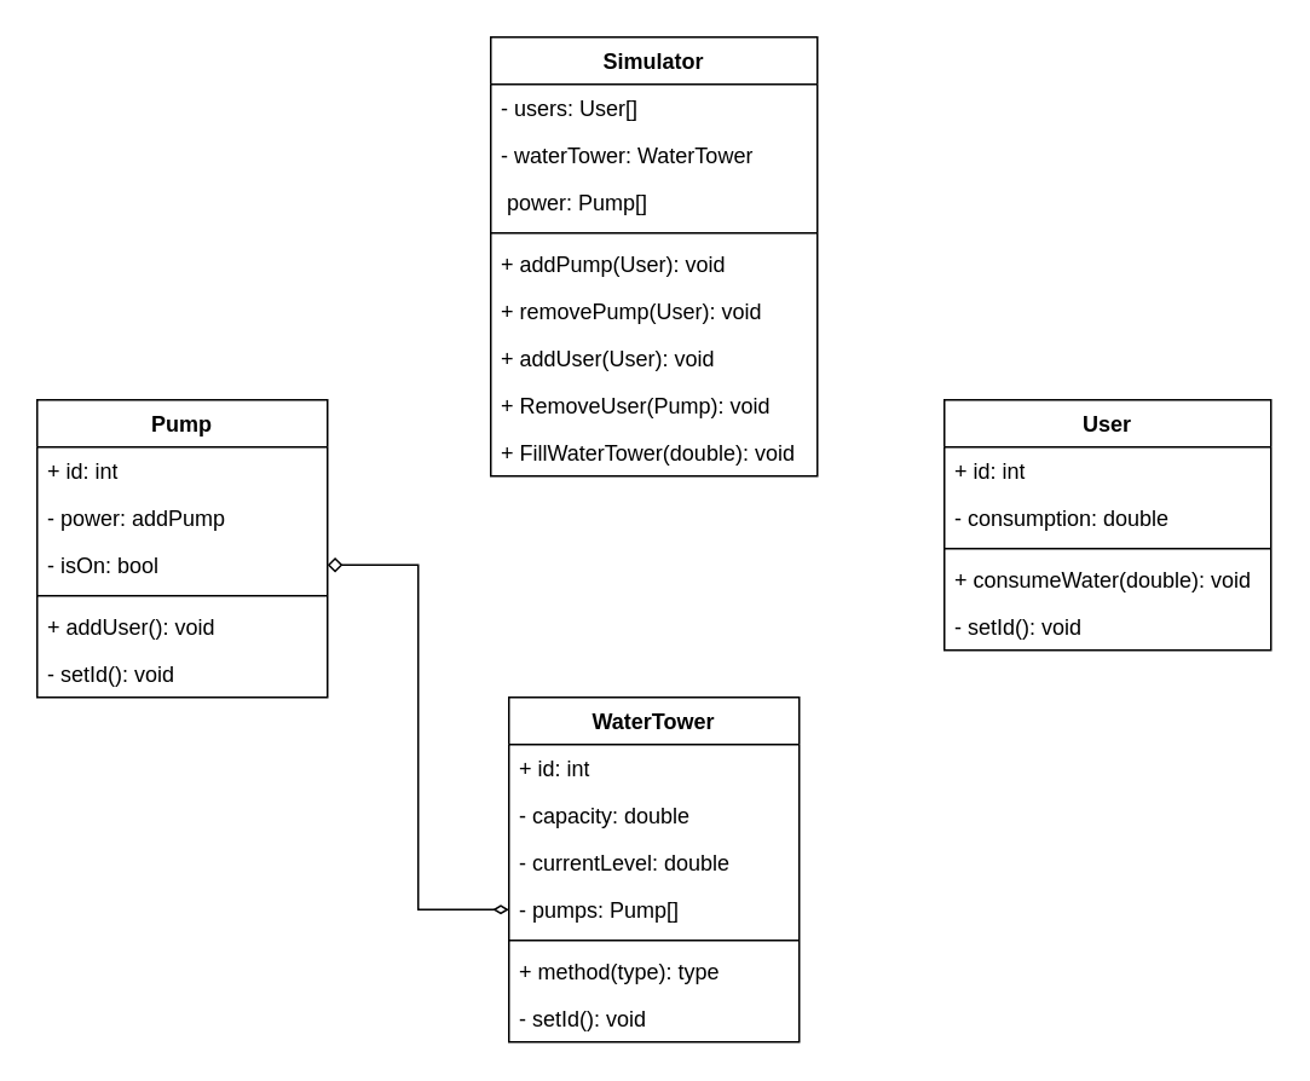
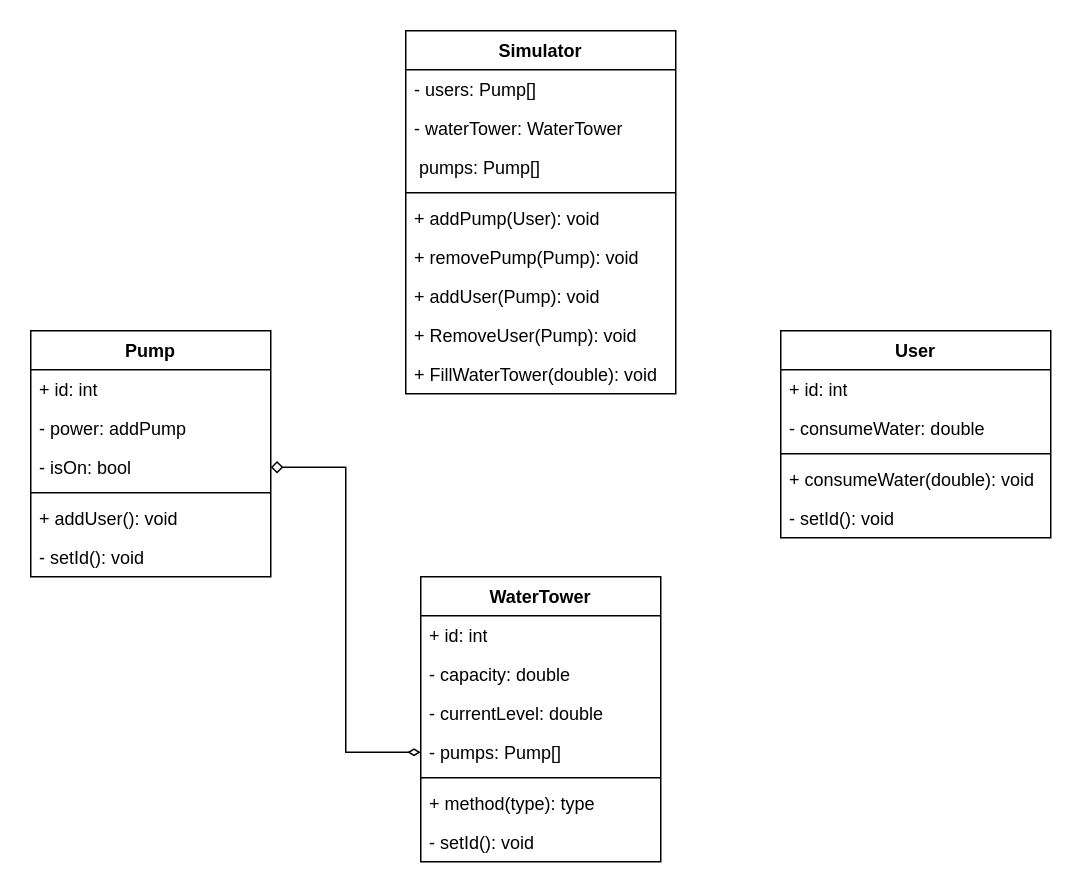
  <mxCell id="0" />
  <mxCell id="1" parent="0" />
  <mxCell id="2" value="Pump" style="swimlane;fontStyle=1;align=center;verticalAlign=top;childLayout=stackLayout;horizontal=1;startSize=26;horizontalStack=0;resizeParent=1;resizeParentMax=0;resizeLast=0;collapsible=1;marginBottom=0;whiteSpace=wrap;html=1;" vertex="1" parent="1"><mxGeometry x="20" y="220" width="160" height="164" as="geometry"><mxRectangle x="130" y="250" width="70" height="30" as="alternateBounds" /></mxGeometry></mxCell>
  <mxCell id="3" value="+ id: int" style="text;strokeColor=none;fillColor=none;align=left;verticalAlign=top;spacingLeft=4;spacingRight=4;overflow=hidden;rotatable=0;points=[[0,0.5],[1,0.5]];portConstraint=eastwest;whiteSpace=wrap;html=1;" vertex="1" parent="2"><mxGeometry y="26" width="160" height="26" as="geometry" /></mxCell>
  <mxCell id="4" value="- power: addPump" style="text;strokeColor=none;fillColor=none;align=left;verticalAlign=top;spacingLeft=4;spacingRight=4;overflow=hidden;rotatable=0;points=[[0,0.5],[1,0.5]];portConstraint=eastwest;whiteSpace=wrap;html=1;" vertex="1" parent="2"><mxGeometry y="52" width="160" height="26" as="geometry" /></mxCell>
  <mxCell id="5" value="- isOn: bool" style="text;strokeColor=none;fillColor=none;align=left;verticalAlign=top;spacingLeft=4;spacingRight=4;overflow=hidden;rotatable=0;points=[[0,0.5],[1,0.5]];portConstraint=eastwest;whiteSpace=wrap;html=1;" vertex="1" parent="2"><mxGeometry y="78" width="160" height="26" as="geometry" /></mxCell>
  <mxCell id="6" value="" style="line;strokeWidth=1;fillColor=none;align=left;verticalAlign=middle;spacingTop=-1;spacingLeft=3;spacingRight=3;rotatable=0;labelPosition=right;points=[];portConstraint=eastwest;strokeColor=inherit;" vertex="1" parent="2"><mxGeometry y="104" width="160" height="8" as="geometry" /></mxCell>
  <mxCell id="7" value="+ addUser(): void" style="text;strokeColor=none;fillColor=none;align=left;verticalAlign=top;spacingLeft=4;spacingRight=4;overflow=hidden;rotatable=0;points=[[0,0.5],[1,0.5]];portConstraint=eastwest;whiteSpace=wrap;html=1;" vertex="1" parent="2"><mxGeometry y="112" width="160" height="26" as="geometry" /></mxCell>
  <mxCell id="8" value="- setId(): void" style="text;strokeColor=none;fillColor=none;align=left;verticalAlign=top;spacingLeft=4;spacingRight=4;overflow=hidden;rotatable=0;points=[[0,0.5],[1,0.5]];portConstraint=eastwest;whiteSpace=wrap;html=1;" vertex="1" parent="2"><mxGeometry y="138" width="160" height="26" as="geometry" /></mxCell>
  <mxCell id="9" value="User" style="swimlane;fontStyle=1;align=center;verticalAlign=top;childLayout=stackLayout;horizontal=1;startSize=26;horizontalStack=0;resizeParent=1;resizeParentMax=0;resizeLast=0;collapsible=1;marginBottom=0;whiteSpace=wrap;html=1;" vertex="1" parent="1"><mxGeometry x="520" y="220" width="180" height="138" as="geometry" /></mxCell>
  <mxCell id="10" value="+ id: int" style="text;strokeColor=none;fillColor=none;align=left;verticalAlign=top;spacingLeft=4;spacingRight=4;overflow=hidden;rotatable=0;points=[[0,0.5],[1,0.5]];portConstraint=eastwest;whiteSpace=wrap;html=1;" vertex="1" parent="9"><mxGeometry y="26" width="180" height="26" as="geometry" /></mxCell>
- <mxCell id="11" value="- consumption: double" style="text;strokeColor=none;fillColor=none;align=left;verticalAlign=top;spacingLeft=4;spacingRight=4;overflow=hidden;rotatable=0;points=[[0,0.5],[1,0.5]];portConstraint=eastwest;whiteSpace=wrap;html=1;" vertex="1" parent="9"><mxGeometry y="52" width="180" height="26" as="geometry" /></mxCell>
+ <mxCell id="11" value="- consumeWater: double" style="text;strokeColor=none;fillColor=none;align=left;verticalAlign=top;spacingLeft=4;spacingRight=4;overflow=hidden;rotatable=0;points=[[0,0.5],[1,0.5]];portConstraint=eastwest;whiteSpace=wrap;html=1;" vertex="1" parent="9"><mxGeometry y="52" width="180" height="26" as="geometry" /></mxCell>
  <mxCell id="12" value="" style="line;strokeWidth=1;fillColor=none;align=left;verticalAlign=middle;spacingTop=-1;spacingLeft=3;spacingRight=3;rotatable=0;labelPosition=right;points=[];portConstraint=eastwest;strokeColor=inherit;" vertex="1" parent="9"><mxGeometry y="78" width="180" height="8" as="geometry" /></mxCell>
  <mxCell id="13" value="+ consumeWater(double): void" style="text;strokeColor=none;fillColor=none;align=left;verticalAlign=top;spacingLeft=4;spacingRight=4;overflow=hidden;rotatable=0;points=[[0,0.5],[1,0.5]];portConstraint=eastwest;whiteSpace=wrap;html=1;" vertex="1" parent="9"><mxGeometry y="86" width="180" height="26" as="geometry" /></mxCell>
  <mxCell id="14" value="- setId(): void" style="text;strokeColor=none;fillColor=none;align=left;verticalAlign=top;spacingLeft=4;spacingRight=4;overflow=hidden;rotatable=0;points=[[0,0.5],[1,0.5]];portConstraint=eastwest;whiteSpace=wrap;html=1;" vertex="1" parent="9"><mxGeometry y="112" width="180" height="26" as="geometry" /></mxCell>
  <mxCell id="15" value="WaterTower" style="swimlane;fontStyle=1;align=center;verticalAlign=top;childLayout=stackLayout;horizontal=1;startSize=26;horizontalStack=0;resizeParent=1;resizeParentMax=0;resizeLast=0;collapsible=1;marginBottom=0;whiteSpace=wrap;html=1;" vertex="1" parent="1"><mxGeometry x="280" y="384" width="160" height="190" as="geometry" /></mxCell>
  <mxCell id="16" value="+ id: int" style="text;strokeColor=none;fillColor=none;align=left;verticalAlign=top;spacingLeft=4;spacingRight=4;overflow=hidden;rotatable=0;points=[[0,0.5],[1,0.5]];portConstraint=eastwest;whiteSpace=wrap;html=1;" vertex="1" parent="15"><mxGeometry y="26" width="160" height="26" as="geometry" /></mxCell>
  <mxCell id="17" value="- capacity: double" style="text;strokeColor=none;fillColor=none;align=left;verticalAlign=top;spacingLeft=4;spacingRight=4;overflow=hidden;rotatable=0;points=[[0,0.5],[1,0.5]];portConstraint=eastwest;whiteSpace=wrap;html=1;" vertex="1" parent="15"><mxGeometry y="52" width="160" height="26" as="geometry" /></mxCell>
  <mxCell id="18" value="- currentLevel: double" style="text;strokeColor=none;fillColor=none;align=left;verticalAlign=top;spacingLeft=4;spacingRight=4;overflow=hidden;rotatable=0;points=[[0,0.5],[1,0.5]];portConstraint=eastwest;whiteSpace=wrap;html=1;" vertex="1" parent="15"><mxGeometry y="78" width="160" height="26" as="geometry" /></mxCell>
  <mxCell id="19" value="- pumps: Pump[]" style="text;strokeColor=none;fillColor=none;align=left;verticalAlign=top;spacingLeft=4;spacingRight=4;overflow=hidden;rotatable=0;points=[[0,0.5],[1,0.5]];portConstraint=eastwest;whiteSpace=wrap;html=1;" vertex="1" parent="15"><mxGeometry y="104" width="160" height="26" as="geometry" /></mxCell>
  <mxCell id="20" value="" style="line;strokeWidth=1;fillColor=none;align=left;verticalAlign=middle;spacingTop=-1;spacingLeft=3;spacingRight=3;rotatable=0;labelPosition=right;points=[];portConstraint=eastwest;strokeColor=inherit;" vertex="1" parent="15"><mxGeometry y="130" width="160" height="8" as="geometry" /></mxCell>
  <mxCell id="21" value="+ method(type): type" style="text;strokeColor=none;fillColor=none;align=left;verticalAlign=top;spacingLeft=4;spacingRight=4;overflow=hidden;rotatable=0;points=[[0,0.5],[1,0.5]];portConstraint=eastwest;whiteSpace=wrap;html=1;" vertex="1" parent="15"><mxGeometry y="138" width="160" height="26" as="geometry" /></mxCell>
  <mxCell id="22" value="- setId(): void" style="text;strokeColor=none;fillColor=none;align=left;verticalAlign=top;spacingLeft=4;spacingRight=4;overflow=hidden;rotatable=0;points=[[0,0.5],[1,0.5]];portConstraint=eastwest;whiteSpace=wrap;html=1;" vertex="1" parent="15"><mxGeometry y="164" width="160" height="26" as="geometry" /></mxCell>
  <mxCell id="23" value="Simulator" style="swimlane;fontStyle=1;align=center;verticalAlign=top;childLayout=stackLayout;horizontal=1;startSize=26;horizontalStack=0;resizeParent=1;resizeParentMax=0;resizeLast=0;collapsible=1;marginBottom=0;whiteSpace=wrap;html=1;" vertex="1" parent="1"><mxGeometry x="270" y="20" width="180" height="242" as="geometry" /></mxCell>
- <mxCell id="24" value="- users: User[]" style="text;strokeColor=none;fillColor=none;align=left;verticalAlign=top;spacingLeft=4;spacingRight=4;overflow=hidden;rotatable=0;points=[[0,0.5],[1,0.5]];portConstraint=eastwest;whiteSpace=wrap;html=1;" vertex="1" parent="23"><mxGeometry y="26" width="180" height="26" as="geometry" /></mxCell>
+ <mxCell id="24" value="- users: Pump[]" style="text;strokeColor=none;fillColor=none;align=left;verticalAlign=top;spacingLeft=4;spacingRight=4;overflow=hidden;rotatable=0;points=[[0,0.5],[1,0.5]];portConstraint=eastwest;whiteSpace=wrap;html=1;" vertex="1" parent="23"><mxGeometry y="26" width="180" height="26" as="geometry" /></mxCell>
  <mxCell id="25" value="- waterTower: WaterTower" style="text;strokeColor=none;fillColor=none;align=left;verticalAlign=top;spacingLeft=4;spacingRight=4;overflow=hidden;rotatable=0;points=[[0,0.5],[1,0.5]];portConstraint=eastwest;whiteSpace=wrap;html=1;" vertex="1" parent="23"><mxGeometry y="52" width="180" height="26" as="geometry" /></mxCell>
- <mxCell id="26" value="&amp;nbsp;power: Pump[]" style="text;strokeColor=none;fillColor=none;align=left;verticalAlign=top;spacingLeft=4;spacingRight=4;overflow=hidden;rotatable=0;points=[[0,0.5],[1,0.5]];portConstraint=eastwest;whiteSpace=wrap;html=1;" vertex="1" parent="23"><mxGeometry y="78" width="180" height="26" as="geometry" /></mxCell>
+ <mxCell id="26" value="&amp;nbsp;pumps: Pump[]" style="text;strokeColor=none;fillColor=none;align=left;verticalAlign=top;spacingLeft=4;spacingRight=4;overflow=hidden;rotatable=0;points=[[0,0.5],[1,0.5]];portConstraint=eastwest;whiteSpace=wrap;html=1;" vertex="1" parent="23"><mxGeometry y="78" width="180" height="26" as="geometry" /></mxCell>
  <mxCell id="27" value="" style="line;strokeWidth=1;fillColor=none;align=left;verticalAlign=middle;spacingTop=-1;spacingLeft=3;spacingRight=3;rotatable=0;labelPosition=right;points=[];portConstraint=eastwest;strokeColor=inherit;" vertex="1" parent="23"><mxGeometry y="104" width="180" height="8" as="geometry" /></mxCell>
  <mxCell id="28" value="+ addPump(User): void" style="text;strokeColor=none;fillColor=none;align=left;verticalAlign=top;spacingLeft=4;spacingRight=4;overflow=hidden;rotatable=0;points=[[0,0.5],[1,0.5]];portConstraint=eastwest;whiteSpace=wrap;html=1;" vertex="1" parent="23"><mxGeometry y="112" width="180" height="26" as="geometry" /></mxCell>
- <mxCell id="29" value="+ removePump(User): void" style="text;strokeColor=none;fillColor=none;align=left;verticalAlign=top;spacingLeft=4;spacingRight=4;overflow=hidden;rotatable=0;points=[[0,0.5],[1,0.5]];portConstraint=eastwest;whiteSpace=wrap;html=1;" vertex="1" parent="23"><mxGeometry y="138" width="180" height="26" as="geometry" /></mxCell>
- <mxCell id="30" value="+ addUser(User): void" style="text;strokeColor=none;fillColor=none;align=left;verticalAlign=top;spacingLeft=4;spacingRight=4;overflow=hidden;rotatable=0;points=[[0,0.5],[1,0.5]];portConstraint=eastwest;whiteSpace=wrap;html=1;" vertex="1" parent="23"><mxGeometry y="164" width="180" height="26" as="geometry" /></mxCell>
+ <mxCell id="29" value="+ removePump(Pump): void" style="text;strokeColor=none;fillColor=none;align=left;verticalAlign=top;spacingLeft=4;spacingRight=4;overflow=hidden;rotatable=0;points=[[0,0.5],[1,0.5]];portConstraint=eastwest;whiteSpace=wrap;html=1;" vertex="1" parent="23"><mxGeometry y="138" width="180" height="26" as="geometry" /></mxCell>
+ <mxCell id="30" value="+ addUser(Pump): void" style="text;strokeColor=none;fillColor=none;align=left;verticalAlign=top;spacingLeft=4;spacingRight=4;overflow=hidden;rotatable=0;points=[[0,0.5],[1,0.5]];portConstraint=eastwest;whiteSpace=wrap;html=1;" vertex="1" parent="23"><mxGeometry y="164" width="180" height="26" as="geometry" /></mxCell>
  <mxCell id="31" value="+ RemoveUser(Pump): void" style="text;strokeColor=none;fillColor=none;align=left;verticalAlign=top;spacingLeft=4;spacingRight=4;overflow=hidden;rotatable=0;points=[[0,0.5],[1,0.5]];portConstraint=eastwest;whiteSpace=wrap;html=1;" vertex="1" parent="23"><mxGeometry y="190" width="180" height="26" as="geometry" /></mxCell>
  <mxCell id="32" value="+ FillWaterTower(double): void" style="text;strokeColor=none;fillColor=none;align=left;verticalAlign=top;spacingLeft=4;spacingRight=4;overflow=hidden;rotatable=0;points=[[0,0.5],[1,0.5]];portConstraint=eastwest;whiteSpace=wrap;html=1;" vertex="1" parent="23"><mxGeometry y="216" width="180" height="26" as="geometry" /></mxCell>
  <mxCell id="33" style="edgeStyle=orthogonalEdgeStyle;rounded=0;orthogonalLoop=1;jettySize=auto;html=1;entryX=1;entryY=0.5;entryDx=0;entryDy=0;startArrow=diamondThin;startFill=0;endArrow=diamond;endFill=0;" edge="1" parent="1" source="19" target="5"><mxGeometry relative="1" as="geometry" /></mxCell>
